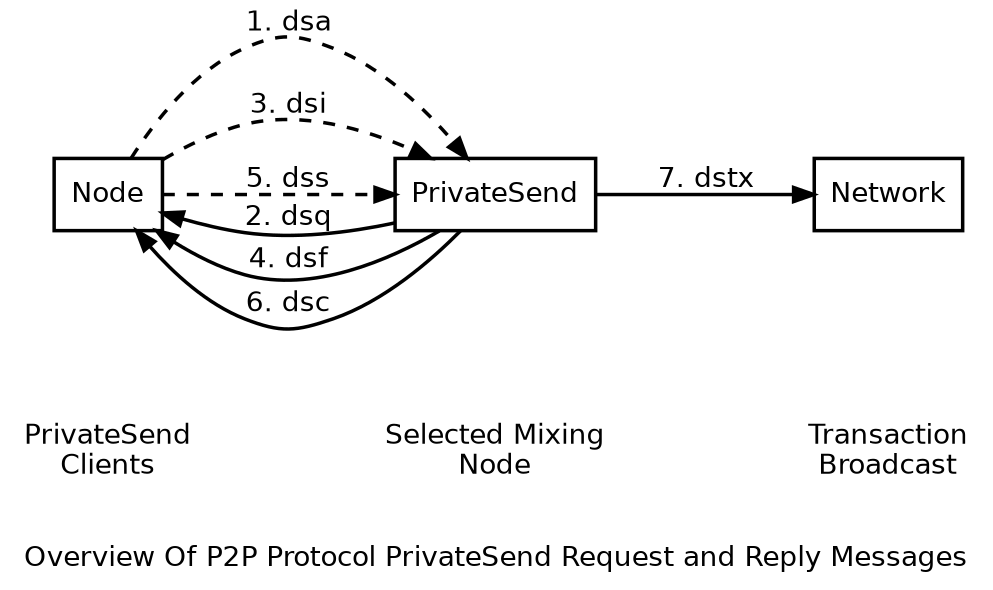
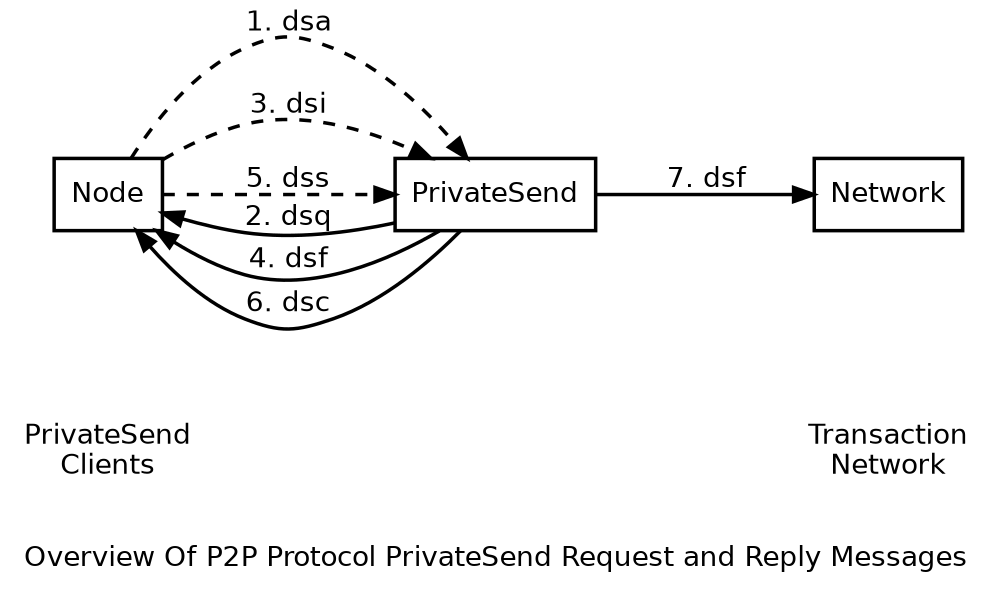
  digraph {
    fontname="DejaVu Sans"
    label="Overview Of P2P Protocol PrivateSend Request and Reply Messages"
    penwidth=1.75
    rankdir=LR
    node [fontname="DejaVu Sans" penwidth=1.75 shape=none]
    edge [fontname="DejaVu Sans" penwidth=1.75]
    n1 [label="PrivateSend\nClients"]
-   n2 [label="Selected Mixing\nNode"]
-   n3 [label="Transaction\nBroadcast"]
+   n3 [label="Transaction\nNetwork"]
    "Node" [shape=box]
    n5 [label=PrivateSend shape=box]
    Network [shape=box]
    subgraph sub_1 {
      n1
-     n2
      n3
    }
-   n1 -> n2 [style=invis]
-   n2 -> n3 [style=invis]
    "Node" -> n5 [label="1. dsa" style=dashed]
    "Node" -> n5 [label="3. dsi" style=dashed]
    "Node" -> n5 [label="5. dss" style=dashed]
    n5 -> "Node" [label="2. dsq"]
    n5 -> "Node" [label="4. dsf"]
    n5 -> "Node" [label="6. dsc"]
-   n5 -> Network [label="7. dstx"]
+   n5 -> Network [label="7. dsf"]
  }
